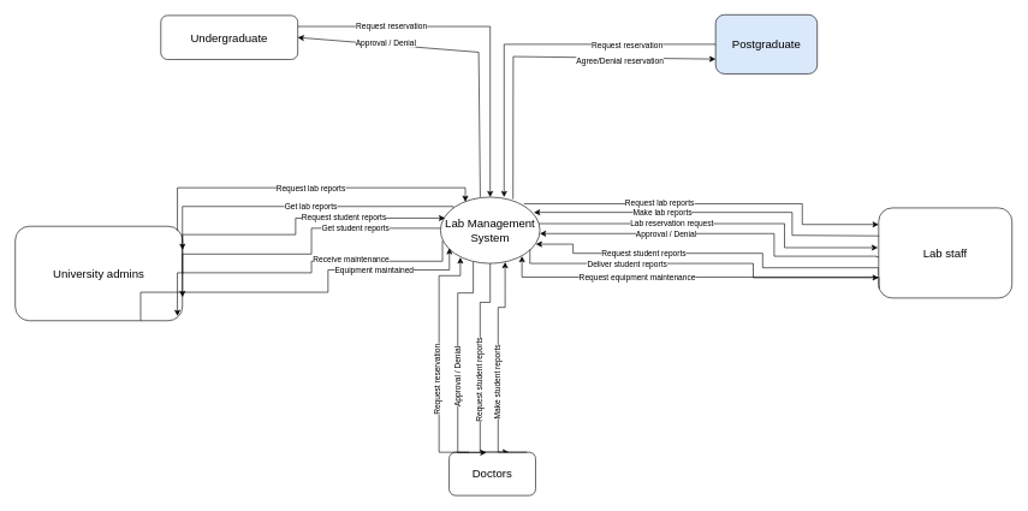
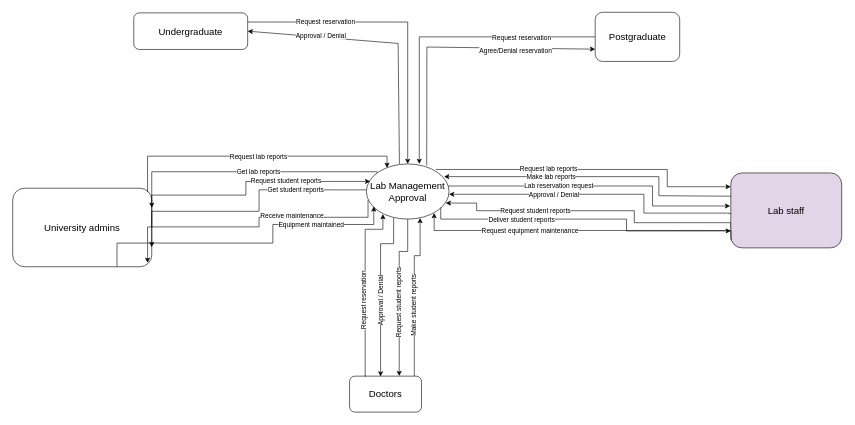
  <mxCell id="0" />
  <mxCell id="1" parent="0" />
  <mxCell id="2" style="rounded=0;orthogonalLoop=1;jettySize=auto;html=1;exitX=0.73;exitY=0.03;exitDx=0;exitDy=0;entryX=0;entryY=0.75;entryDx=0;entryDy=0;exitPerimeter=0;" parent="1" source="6" target="13" edge="1"><mxGeometry relative="1" as="geometry"><Array as="points"><mxPoint x="711" y="78" /></Array></mxGeometry></mxCell>
  <mxCell id="3" value="Agree/Denial reservation" style="edgeLabel;html=1;align=center;verticalAlign=middle;resizable=0;points=[];" parent="2" vertex="1" connectable="0"><mxGeometry x="0.417" y="2" relative="1" as="geometry"><mxPoint x="6" y="6" as="offset" /></mxGeometry></mxCell>
  <mxCell id="4" value="" style="edgeStyle=orthogonalEdgeStyle;rounded=0;orthogonalLoop=1;jettySize=auto;html=1;entryX=0.69;entryY=-0.003;entryDx=0;entryDy=0;entryPerimeter=0;" parent="1" source="6" target="19" edge="1"><mxGeometry relative="1" as="geometry"><Array as="points"><mxPoint x="679" y="419" /><mxPoint x="665" y="419" /><mxPoint x="665" y="627" /></Array></mxGeometry></mxCell>
  <mxCell id="5" value="Request student&amp;nbsp;reports" style="edgeLabel;html=1;align=center;verticalAlign=middle;resizable=0;points=[];rotation=-90;" parent="4" vertex="1" connectable="0"><mxGeometry x="0.148" relative="1" as="geometry"><mxPoint y="-4" as="offset" /></mxGeometry></mxCell>
- <mxCell id="6" value="Lab Management System" style="ellipse;whiteSpace=wrap;html=1;fontSize=16;strokeWidth=1;aspect=fixed;points=[[0,0.47,0,0,0],[0.02,0.66,0,0,0],[0.04,0.29,0,0,0],[0.09,0.77,0,0,0],[0.13,0.16,0,0,0],[0.2,0.91,0,0,0],[0.25,0.07,0,0,0],[0.33,0.98,0,0,0],[0.4,0,0,0,0],[0.5,0,0,0,0],[0.5,1,0,0,0],[0.64,0,0,0,0],[0.65,0.98,0,0,0],[0.73,0.03,0,0,0],[0.82,0.89,0,0,0],[0.84,0.1,0,0,0],[0.9,0.79,0,0,0],[0.94,0.23,0,0,0],[0.96,0.71,0,0,0],[0.99,0.4,0,0,0],[1,0.55,0,0,0]];" parent="1" vertex="1"><mxGeometry x="610" y="273" width="137.93" height="92" as="geometry" /></mxCell>
+ <mxCell id="6" value="Lab Management Approval" style="ellipse;whiteSpace=wrap;html=1;fontSize=16;strokeWidth=1;aspect=fixed;points=[[0,0.47,0,0,0],[0.02,0.66,0,0,0],[0.04,0.29,0,0,0],[0.09,0.77,0,0,0],[0.13,0.16,0,0,0],[0.2,0.91,0,0,0],[0.25,0.07,0,0,0],[0.33,0.98,0,0,0],[0.4,0,0,0,0],[0.5,0,0,0,0],[0.5,1,0,0,0],[0.64,0,0,0,0],[0.65,0.98,0,0,0],[0.73,0.03,0,0,0],[0.82,0.89,0,0,0],[0.84,0.1,0,0,0],[0.9,0.79,0,0,0],[0.94,0.23,0,0,0],[0.96,0.71,0,0,0],[0.99,0.4,0,0,0],[1,0.55,0,0,0]];" parent="1" vertex="1"><mxGeometry x="610" y="273" width="137.93" height="92" as="geometry" /></mxCell>
  <mxCell id="7" style="edgeStyle=orthogonalEdgeStyle;rounded=0;orthogonalLoop=1;jettySize=auto;html=1;exitX=1;exitY=0.25;exitDx=0;exitDy=0;entryX=0.5;entryY=0;entryDx=0;entryDy=0;entryPerimeter=0;" parent="1" source="9" target="6" edge="1"><mxGeometry relative="1" as="geometry" /></mxCell>
  <mxCell id="8" value="Request reservation" style="edgeLabel;html=1;align=center;verticalAlign=middle;resizable=0;points=[];rotation=0;" parent="7" vertex="1" connectable="0"><mxGeometry x="-0.225" y="3" relative="1" as="geometry"><mxPoint x="-66" y="2" as="offset" /></mxGeometry></mxCell>
  <mxCell id="9" value="Undergraduate" style="rounded=1;whiteSpace=wrap;html=1;fontSize=16;" parent="1" vertex="1"><mxGeometry x="222" y="21" width="190" height="61" as="geometry" /></mxCell>
  <mxCell id="10" value="University admins" style="rounded=1;whiteSpace=wrap;html=1;fontSize=16;points=[[0,0,0,0,0],[0,0.25,0,0,0],[0,0.5,0,0,0],[0,0.75,0,0,0],[0,1,0,0,0],[0.25,0,0,0,0],[0.25,1,0,0,0],[0.5,0,0,0,0],[0.5,1,0,0,0],[0.75,0,0,0,0],[0.75,1,0,0,0],[0.97,0.05,0,0,0],[0.97,0.95,0,0,0],[1,0.25,0,0,0],[1,0.5,0,0,0],[1,0.75,0,0,0]];" parent="1" vertex="1"><mxGeometry x="20" y="313.5" width="232" height="131" as="geometry" /></mxCell>
  <mxCell id="11" style="edgeStyle=orthogonalEdgeStyle;rounded=0;orthogonalLoop=1;jettySize=auto;html=1;exitX=0;exitY=0.5;exitDx=0;exitDy=0;entryX=0.64;entryY=0;entryDx=0;entryDy=0;entryPerimeter=0;" parent="1" source="13" target="6" edge="1"><mxGeometry relative="1" as="geometry"><mxPoint x="697.96" y="276.36" as="targetPoint" /></mxGeometry></mxCell>
  <mxCell id="12" value="Request reservation" style="edgeLabel;html=1;align=center;verticalAlign=middle;resizable=0;points=[];" parent="11" vertex="1" connectable="0"><mxGeometry x="-0.456" relative="1" as="geometry"><mxPoint x="14" as="offset" /></mxGeometry></mxCell>
- <mxCell id="13" value="Postgraduate" style="rounded=1;whiteSpace=wrap;html=1;fontSize=16;fillColor=#dae8fc;" parent="1" vertex="1"><mxGeometry x="991.75" y="20" width="141" height="82" as="geometry" /></mxCell>
+ <mxCell id="13" value="Postgraduate" style="rounded=1;whiteSpace=wrap;html=1;fontSize=16;" parent="1" vertex="1"><mxGeometry x="991.75" y="20" width="141" height="82" as="geometry" /></mxCell>
  <mxCell id="14" style="edgeStyle=elbowEdgeStyle;rounded=0;orthogonalLoop=1;jettySize=auto;html=1;exitX=0.84;exitY=0.1;exitDx=0;exitDy=0;entryX=0;entryY=0.184;entryDx=0;entryDy=0;entryPerimeter=0;exitPerimeter=0;" parent="1" source="6" target="18" edge="1"><mxGeometry relative="1" as="geometry"><Array as="points"><mxPoint x="1112" y="303" /></Array></mxGeometry></mxCell>
  <mxCell id="15" value="Request lab reports" style="edgeLabel;html=1;align=center;verticalAlign=middle;resizable=0;points=[];" parent="14" vertex="1" connectable="0"><mxGeometry x="-0.473" relative="1" as="geometry"><mxPoint x="51" y="-1" as="offset" /></mxGeometry></mxCell>
  <mxCell id="16" style="edgeStyle=orthogonalEdgeStyle;rounded=0;orthogonalLoop=1;jettySize=auto;html=1;exitX=0;exitY=0.75;exitDx=0;exitDy=0;entryX=0.96;entryY=0.71;entryDx=0;entryDy=0;entryPerimeter=0;" parent="1" source="18" target="6" edge="1"><mxGeometry relative="1" as="geometry"><Array as="points"><mxPoint x="1218" y="371" /><mxPoint x="1057" y="371" /><mxPoint x="1057" y="351" /><mxPoint x="794" y="351" /></Array></mxGeometry></mxCell>
  <mxCell id="17" value="Request student&amp;nbsp;reports" style="edgeLabel;html=1;align=center;verticalAlign=middle;resizable=0;points=[];" parent="16" vertex="1" connectable="0"><mxGeometry x="0.374" relative="1" as="geometry"><mxPoint as="offset" /></mxGeometry></mxCell>
- <mxCell id="18" value="Lab staff" style="rounded=1;whiteSpace=wrap;html=1;fontSize=16;" parent="1" vertex="1"><mxGeometry x="1218" y="288" width="185" height="125" as="geometry" /></mxCell>
- <mxCell id="19" value="Doctors" style="rounded=1;whiteSpace=wrap;html=1;fontSize=16;points=[[0,0,0,0,0],[0,0.25,0,0,0],[0,0.5,0,0,0],[0,0.75,0,0,0],[0,1,0,0,0],[0.23,0,0,0,0],[0.25,1,0,0,0],[0.45,0,0,0,0],[0.5,1,0,0,0],[0.7,0,0,0,0],[0.75,1,0,0,0],[0.9,0,0,0,0],[1,0.25,0,0,0],[1,0.5,0,0,0],[1,0.75,0,0,0],[1,1,0,0,0]];" parent="1" vertex="1"><mxGeometry x="622" y="627" width="120" height="60" as="geometry" /></mxCell>
+ <mxCell id="18" value="Lab staff" style="rounded=1;whiteSpace=wrap;html=1;fontSize=16;fillColor=#e1d5e7;" parent="1" vertex="1"><mxGeometry x="1218" y="288" width="185" height="125" as="geometry" /></mxCell>
+ <mxCell id="19" value="Doctors" style="rounded=1;whiteSpace=wrap;html=1;fontSize=16;points=[[0,0,0,0,0],[0,0.25,0,0,0],[0,0.5,0,0,0],[0,0.75,0,0,0],[0,1,0,0,0],[0.23,0,0,0,0],[0.25,1,0,0,0],[0.45,0,0,0,0],[0.5,1,0,0,0],[0.7,0,0,0,0],[0.75,1,0,0,0],[0.9,0,0,0,0],[1,0.25,0,0,0],[1,0.5,0,0,0],[1,0.75,0,0,0],[1,1,0,0,0]];" parent="1" vertex="1"><mxGeometry x="582" y="627" width="120" height="60" as="geometry" /></mxCell>
  <mxCell id="20" value="" style="edgeStyle=none;orthogonalLoop=1;jettySize=auto;html=1;rounded=0;exitX=0.4;exitY=0;exitDx=0;exitDy=0;entryX=1;entryY=0.5;entryDx=0;entryDy=0;exitPerimeter=0;" parent="1" source="6" target="9" edge="1"><mxGeometry width="100" relative="1" as="geometry"><mxPoint x="670" y="161" as="sourcePoint" /><mxPoint x="547" y="93" as="targetPoint" /><Array as="points"><mxPoint x="663" y="72" /></Array></mxGeometry></mxCell>
  <mxCell id="21" value="Approval / Denial" style="edgeLabel;html=1;align=center;verticalAlign=middle;resizable=0;points=[];rotation=0;" parent="20" vertex="1" connectable="0"><mxGeometry x="0.547" relative="1" as="geometry"><mxPoint x="19" y="-1" as="offset" /></mxGeometry></mxCell>
  <mxCell id="22" style="edgeStyle=orthogonalEdgeStyle;rounded=0;orthogonalLoop=1;jettySize=auto;html=1;entryX=0.94;entryY=0.23;entryDx=0;entryDy=0;entryPerimeter=0;exitX=0.003;exitY=0.31;exitDx=0;exitDy=0;exitPerimeter=0;" parent="1" source="18" target="6" edge="1"><mxGeometry relative="1" as="geometry"><mxPoint x="1216" y="351" as="sourcePoint" /><Array as="points"><mxPoint x="1216" y="327" /><mxPoint x="1098" y="326" /><mxPoint x="1098" y="294" /></Array></mxGeometry></mxCell>
  <mxCell id="23" value="Make lab reports" style="edgeLabel;html=1;align=center;verticalAlign=middle;resizable=0;points=[];" parent="22" vertex="1" connectable="0"><mxGeometry x="0.36" y="3" relative="1" as="geometry"><mxPoint x="14" y="-3" as="offset" /></mxGeometry></mxCell>
  <mxCell id="24" style="edgeStyle=elbowEdgeStyle;rounded=0;orthogonalLoop=1;jettySize=auto;html=1;entryX=-0.006;entryY=0.441;entryDx=0;entryDy=0;entryPerimeter=0;exitX=0.99;exitY=0.4;exitDx=0;exitDy=0;exitPerimeter=0;" parent="1" source="6" target="18" edge="1"><mxGeometry relative="1" as="geometry"><mxPoint x="748" y="321" as="sourcePoint" /><mxPoint x="1218" y="339.28" as="targetPoint" /><Array as="points"><mxPoint x="1087.43" y="331" /></Array></mxGeometry></mxCell>
  <mxCell id="25" value="Lab reservation request" style="edgeLabel;html=1;align=center;verticalAlign=middle;resizable=0;points=[];" parent="24" vertex="1" connectable="0"><mxGeometry x="-0.473" relative="1" as="geometry"><mxPoint x="51" y="-1" as="offset" /></mxGeometry></mxCell>
  <mxCell id="26" style="edgeStyle=orthogonalEdgeStyle;rounded=0;orthogonalLoop=1;jettySize=auto;html=1;exitX=0.003;exitY=0.31;exitDx=0;exitDy=0;exitPerimeter=0;entryX=1;entryY=0.55;entryDx=0;entryDy=0;entryPerimeter=0;" parent="1" target="6" edge="1"><mxGeometry relative="1" as="geometry"><mxPoint x="1218" y="356" as="sourcePoint" /><mxPoint x="745" y="335" as="targetPoint" /><Array as="points"><mxPoint x="1215" y="356" /><mxPoint x="1073" y="355" /><mxPoint x="1073" y="324" /></Array></mxGeometry></mxCell>
  <mxCell id="27" value="Approval / Denial" style="edgeLabel;html=1;align=center;verticalAlign=middle;resizable=0;points=[];" parent="26" vertex="1" connectable="0"><mxGeometry x="0.36" y="3" relative="1" as="geometry"><mxPoint x="14" y="-3" as="offset" /></mxGeometry></mxCell>
  <mxCell id="28" style="edgeStyle=orthogonalEdgeStyle;rounded=0;orthogonalLoop=1;jettySize=auto;html=1;exitX=0.9;exitY=0.79;exitDx=0;exitDy=0;entryX=0;entryY=0.774;entryDx=0;entryDy=0;entryPerimeter=0;exitPerimeter=0;" parent="1" source="6" target="18" edge="1"><mxGeometry relative="1" as="geometry"><mxPoint x="715.516" y="358" as="sourcePoint" /><mxPoint x="1218.74" y="393.56" as="targetPoint" /><Array as="points"><mxPoint x="734" y="365" /><mxPoint x="1044" y="365" /><mxPoint x="1044" y="385" /></Array></mxGeometry></mxCell>
  <mxCell id="29" value="Deliver student reports" style="edgeLabel;html=1;align=center;verticalAlign=middle;resizable=0;points=[];" parent="28" vertex="1" connectable="0"><mxGeometry x="-0.435" y="-3" relative="1" as="geometry"><mxPoint x="6" y="-3" as="offset" /></mxGeometry></mxCell>
  <mxCell id="30" style="edgeStyle=orthogonalEdgeStyle;rounded=0;orthogonalLoop=1;jettySize=auto;html=1;exitX=0.002;exitY=0.894;exitDx=0;exitDy=0;entryX=0.82;entryY=0.89;entryDx=0;entryDy=0;entryPerimeter=0;exitPerimeter=0;" parent="1" source="18" target="6" edge="1"><mxGeometry relative="1" as="geometry"><Array as="points"><mxPoint x="1218" y="384" /><mxPoint x="723" y="384" /></Array></mxGeometry></mxCell>
  <mxCell id="31" value="Request equipment maintenance" style="edgeLabel;html=1;align=center;verticalAlign=middle;resizable=0;points=[];" parent="30" vertex="1" connectable="0"><mxGeometry x="0.303" relative="1" as="geometry"><mxPoint as="offset" /></mxGeometry></mxCell>
  <mxCell id="32" style="edgeStyle=orthogonalEdgeStyle;rounded=0;orthogonalLoop=1;jettySize=auto;html=1;exitX=0.9;exitY=0;exitDx=0;exitDy=0;exitPerimeter=0;entryX=0.65;entryY=0.98;entryDx=0;entryDy=0;entryPerimeter=0;" parent="1" source="19" target="6" edge="1"><mxGeometry relative="1" as="geometry"><Array as="points"><mxPoint x="690" y="426" /><mxPoint x="700" y="426" /></Array></mxGeometry></mxCell>
  <mxCell id="33" value="Make student&amp;nbsp;reports" style="edgeLabel;html=1;align=center;verticalAlign=middle;resizable=0;points=[];rotation=-90;" parent="32" vertex="1" connectable="0"><mxGeometry x="-0.05" y="1" relative="1" as="geometry"><mxPoint y="13" as="offset" /></mxGeometry></mxCell>
  <mxCell id="34" style="edgeStyle=orthogonalEdgeStyle;rounded=0;orthogonalLoop=1;jettySize=auto;html=1;exitX=0.33;exitY=0.98;exitDx=0;exitDy=0;exitPerimeter=0;entryX=0.431;entryY=0.009;entryDx=0;entryDy=0;entryPerimeter=0;" parent="1" source="6" target="19" edge="1"><mxGeometry relative="1" as="geometry"><Array as="points"><mxPoint x="656" y="406" /><mxPoint x="634" y="406" /></Array></mxGeometry></mxCell>
  <mxCell id="35" value="Approval / Denial" style="edgeLabel;html=1;align=center;verticalAlign=middle;resizable=0;points=[];rotation=-90;" parent="34" vertex="1" connectable="0"><mxGeometry x="0.151" y="-3" relative="1" as="geometry"><mxPoint x="3" y="-5" as="offset" /></mxGeometry></mxCell>
  <mxCell id="36" style="edgeStyle=orthogonalEdgeStyle;rounded=0;orthogonalLoop=1;jettySize=auto;html=1;exitX=0.23;exitY=0;exitDx=0;exitDy=0;exitPerimeter=0;entryX=0.2;entryY=0.91;entryDx=0;entryDy=0;entryPerimeter=0;" parent="1" source="19" target="6" edge="1"><mxGeometry relative="1" as="geometry"><Array as="points"><mxPoint x="608" y="627" /><mxPoint x="608" y="382" /><mxPoint x="638" y="382" /></Array></mxGeometry></mxCell>
  <mxCell id="37" value="Request reservation" style="edgeLabel;html=1;align=center;verticalAlign=middle;resizable=0;points=[];rotation=-90;" parent="36" vertex="1" connectable="0"><mxGeometry x="-0.327" y="4" relative="1" as="geometry"><mxPoint x="2" y="-26" as="offset" /></mxGeometry></mxCell>
  <mxCell id="38" style="edgeStyle=orthogonalEdgeStyle;rounded=0;orthogonalLoop=1;jettySize=auto;html=1;exitX=0.97;exitY=0.05;exitDx=0;exitDy=0;exitPerimeter=0;entryX=0.25;entryY=0.07;entryDx=0;entryDy=0;entryPerimeter=0;" parent="1" source="10" target="6" edge="1"><mxGeometry relative="1" as="geometry"><Array as="points"><mxPoint x="645" y="260" /></Array></mxGeometry></mxCell>
  <mxCell id="39" value="Request lab reports" style="edgeLabel;html=1;align=center;verticalAlign=middle;resizable=0;points=[];" parent="38" vertex="1" connectable="0"><mxGeometry x="0.027" y="-3" relative="1" as="geometry"><mxPoint x="-1" y="-3" as="offset" /></mxGeometry></mxCell>
  <mxCell id="40" style="edgeStyle=orthogonalEdgeStyle;rounded=0;orthogonalLoop=1;jettySize=auto;html=1;exitX=0.13;exitY=0.16;exitDx=0;exitDy=0;exitPerimeter=0;entryX=1;entryY=0.25;entryDx=0;entryDy=0;entryPerimeter=0;" parent="1" source="6" target="10" edge="1"><mxGeometry relative="1" as="geometry"><Array as="points"><mxPoint x="628" y="286" /></Array></mxGeometry></mxCell>
  <mxCell id="41" value="Get lab reports" style="edgeLabel;html=1;align=center;verticalAlign=middle;resizable=0;points=[];" parent="40" vertex="1" connectable="0"><mxGeometry x="-0.085" y="-1" relative="1" as="geometry"><mxPoint as="offset" /></mxGeometry></mxCell>
  <mxCell id="42" style="edgeStyle=orthogonalEdgeStyle;rounded=0;orthogonalLoop=1;jettySize=auto;html=1;exitX=1;exitY=0.5;exitDx=0;exitDy=0;exitPerimeter=0;entryX=0.046;entryY=0.317;entryDx=0;entryDy=0;entryPerimeter=0;" parent="1" source="10" target="6" edge="1"><mxGeometry relative="1" as="geometry"><mxPoint x="602" y="299" as="targetPoint" /><Array as="points"><mxPoint x="252" y="325" /><mxPoint x="409" y="325" /><mxPoint x="409" y="302" /></Array></mxGeometry></mxCell>
  <mxCell id="43" value="Request student&amp;nbsp;reports" style="edgeLabel;html=1;align=center;verticalAlign=middle;resizable=0;points=[];" parent="42" vertex="1" connectable="0"><mxGeometry x="0.201" y="-2" relative="1" as="geometry"><mxPoint x="35" y="-3" as="offset" /></mxGeometry></mxCell>
  <mxCell id="44" style="edgeStyle=orthogonalEdgeStyle;rounded=0;orthogonalLoop=1;jettySize=auto;html=1;exitX=0;exitY=0.47;exitDx=0;exitDy=0;exitPerimeter=0;entryX=1;entryY=0.75;entryDx=0;entryDy=0;entryPerimeter=0;" parent="1" source="6" target="10" edge="1"><mxGeometry relative="1" as="geometry"><Array as="points"><mxPoint x="431" y="316" /><mxPoint x="431" y="352" /></Array></mxGeometry></mxCell>
  <mxCell id="45" value="Get student&amp;nbsp;reports" style="edgeLabel;html=1;align=center;verticalAlign=middle;resizable=0;points=[];" parent="44" vertex="1" connectable="0"><mxGeometry x="-0.429" y="2" relative="1" as="geometry"><mxPoint x="11" y="-2" as="offset" /></mxGeometry></mxCell>
  <mxCell id="46" style="edgeStyle=orthogonalEdgeStyle;rounded=0;orthogonalLoop=1;jettySize=auto;html=1;exitX=0.02;exitY=0.66;exitDx=0;exitDy=0;exitPerimeter=0;entryX=0.97;entryY=0.95;entryDx=0;entryDy=0;entryPerimeter=0;" parent="1" source="6" target="10" edge="1"><mxGeometry relative="1" as="geometry"><Array as="points"><mxPoint x="613" y="362" /><mxPoint x="431" y="362" /><mxPoint x="431" y="378" /></Array></mxGeometry></mxCell>
  <mxCell id="47" value="Receive maintenance" style="edgeLabel;html=1;align=center;verticalAlign=middle;resizable=0;points=[];" parent="46" vertex="1" connectable="0"><mxGeometry x="-0.19" relative="1" as="geometry"><mxPoint x="35" y="-4" as="offset" /></mxGeometry></mxCell>
  <mxCell id="48" style="edgeStyle=orthogonalEdgeStyle;rounded=0;orthogonalLoop=1;jettySize=auto;html=1;exitX=0.75;exitY=1;exitDx=0;exitDy=0;exitPerimeter=0;entryX=0.09;entryY=0.77;entryDx=0;entryDy=0;entryPerimeter=0;" parent="1" source="10" target="6" edge="1"><mxGeometry relative="1" as="geometry"><Array as="points"><mxPoint x="194" y="405" /><mxPoint x="454" y="405" /><mxPoint x="454" y="374" /><mxPoint x="622" y="374" /></Array></mxGeometry></mxCell>
  <mxCell id="49" value="Equipment maintained" style="edgeLabel;html=1;align=center;verticalAlign=middle;resizable=0;points=[];" parent="48" vertex="1" connectable="0"><mxGeometry x="0.091" y="-3" relative="1" as="geometry"><mxPoint x="74" y="-34" as="offset" /></mxGeometry></mxCell>
